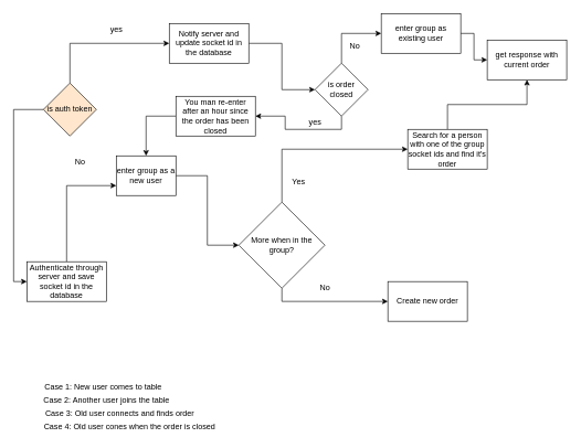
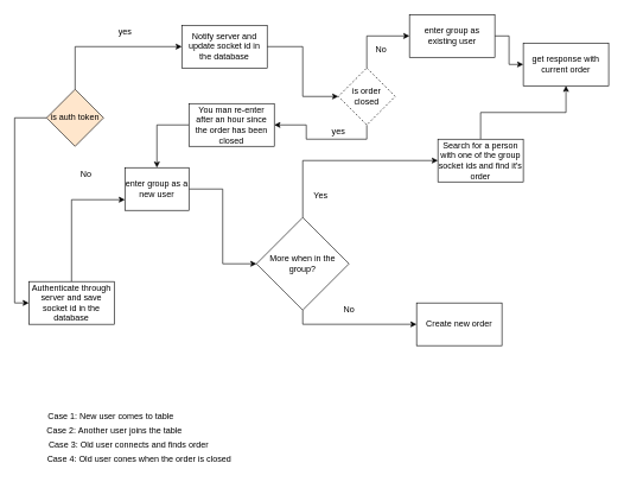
  <mxCell id="0" />
  <mxCell id="1" parent="0" />
  <mxCell id="2" style="edgeStyle=orthogonalEdgeStyle;rounded=0;orthogonalLoop=1;jettySize=auto;html=1;entryX=0;entryY=0.75;entryDx=0;entryDy=0;exitX=0.5;exitY=0;exitDx=0;exitDy=0;" edge="1" parent="1" source="3" target="20"><mxGeometry relative="1" as="geometry"><mxPoint x="100" y="285" as="targetPoint" /></mxGeometry></mxCell>
  <mxCell id="3" value="Authenticate through server and save socket id in the database" style="whiteSpace=wrap;html=1;" vertex="1" parent="1"><mxGeometry x="40" y="395" width="120" height="60" as="geometry" /></mxCell>
  <mxCell id="4" style="edgeStyle=orthogonalEdgeStyle;rounded=0;orthogonalLoop=1;jettySize=auto;html=1;entryX=0;entryY=0.5;entryDx=0;entryDy=0;exitX=0.5;exitY=0;exitDx=0;exitDy=0;" edge="1" parent="1" source="6" target="8"><mxGeometry relative="1" as="geometry"><mxPoint x="95" y="75" as="targetPoint" /></mxGeometry></mxCell>
  <mxCell id="5" style="edgeStyle=orthogonalEdgeStyle;rounded=0;orthogonalLoop=1;jettySize=auto;html=1;entryX=0;entryY=0.5;entryDx=0;entryDy=0;" edge="1" parent="1" source="6" target="3"><mxGeometry relative="1" as="geometry"><Array as="points"><mxPoint x="20" y="165" /><mxPoint x="20" y="425" /></Array></mxGeometry></mxCell>
  <mxCell id="6" value="is auth token" style="rhombus;whiteSpace=wrap;html=1;fillColor=#ffe6cc;" vertex="1" parent="1"><mxGeometry x="65" y="125" width="80" height="80" as="geometry" /></mxCell>
  <mxCell id="7" style="edgeStyle=orthogonalEdgeStyle;rounded=0;orthogonalLoop=1;jettySize=auto;html=1;exitX=1;exitY=0.5;exitDx=0;exitDy=0;entryX=0;entryY=0.5;entryDx=0;entryDy=0;" edge="1" parent="1" source="8" target="14"><mxGeometry relative="1" as="geometry" /></mxCell>
  <mxCell id="8" value="Notify server and update socket id in the database" style="whiteSpace=wrap;html=1;" vertex="1" parent="1"><mxGeometry x="255" y="35" width="120" height="60" as="geometry" /></mxCell>
  <mxCell id="9" value="yes" style="text;html=1;align=center;verticalAlign=middle;resizable=0;points=[];autosize=1;strokeColor=none;fillColor=none;" vertex="1" parent="1"><mxGeometry x="160" y="35" width="30" height="20" as="geometry" /></mxCell>
  <mxCell id="10" value="No" style="text;html=1;align=center;verticalAlign=middle;resizable=0;points=[];autosize=1;strokeColor=none;fillColor=none;" vertex="1" parent="1"><mxGeometry x="105" y="235" width="30" height="20" as="geometry" /></mxCell>
  <mxCell id="11" value="get response with current order" style="whiteSpace=wrap;html=1;" vertex="1" parent="1"><mxGeometry x="735" y="60" width="120" height="60" as="geometry" /></mxCell>
  <mxCell id="12" style="edgeStyle=orthogonalEdgeStyle;rounded=0;orthogonalLoop=1;jettySize=auto;html=1;entryX=0;entryY=0.5;entryDx=0;entryDy=0;exitX=0.5;exitY=0;exitDx=0;exitDy=0;" edge="1" parent="1" source="14" target="22"><mxGeometry relative="1" as="geometry" /></mxCell>
  <mxCell id="13" style="edgeStyle=orthogonalEdgeStyle;rounded=0;orthogonalLoop=1;jettySize=auto;html=1;exitX=0.5;exitY=1;exitDx=0;exitDy=0;" edge="1" parent="1" source="14" target="34"><mxGeometry relative="1" as="geometry" /></mxCell>
- <mxCell id="14" value="is order closed" style="rhombus;whiteSpace=wrap;html=1;" vertex="1" parent="1"><mxGeometry x="475" y="95" width="80" height="80" as="geometry" /></mxCell>
+ <mxCell id="14" value="is order closed" style="rhombus;whiteSpace=wrap;html=1;dashed=1;" vertex="1" parent="1"><mxGeometry x="475" y="95" width="80" height="80" as="geometry" /></mxCell>
  <mxCell id="15" value="yes" style="text;html=1;align=center;verticalAlign=middle;resizable=0;points=[];autosize=1;strokeColor=none;fillColor=none;" vertex="1" parent="1"><mxGeometry x="460" y="175" width="30" height="20" as="geometry" /></mxCell>
  <mxCell id="16" value="No" style="text;html=1;align=center;verticalAlign=middle;resizable=0;points=[];autosize=1;strokeColor=none;fillColor=none;" vertex="1" parent="1"><mxGeometry x="520" y="60" width="30" height="20" as="geometry" /></mxCell>
  <mxCell id="17" style="edgeStyle=orthogonalEdgeStyle;rounded=0;orthogonalLoop=1;jettySize=auto;html=1;entryX=0.5;entryY=1;entryDx=0;entryDy=0;" edge="1" parent="1" source="18" target="11"><mxGeometry relative="1" as="geometry" /></mxCell>
  <mxCell id="18" value="Search for a person with one of the group socket ids and find it's order" style="whiteSpace=wrap;html=1;" vertex="1" parent="1"><mxGeometry x="615" y="195" width="120" height="60" as="geometry" /></mxCell>
  <mxCell id="19" style="edgeStyle=orthogonalEdgeStyle;rounded=0;orthogonalLoop=1;jettySize=auto;html=1;entryX=0;entryY=0.5;entryDx=0;entryDy=0;" edge="1" parent="1" source="20" target="25"><mxGeometry relative="1" as="geometry" /></mxCell>
  <mxCell id="20" value="enter group as a new user" style="whiteSpace=wrap;html=1;" vertex="1" parent="1"><mxGeometry x="175" y="235" width="90" height="60" as="geometry" /></mxCell>
  <mxCell id="21" style="edgeStyle=orthogonalEdgeStyle;rounded=0;orthogonalLoop=1;jettySize=auto;html=1;entryX=0;entryY=0.5;entryDx=0;entryDy=0;" edge="1" parent="1" source="22" target="11"><mxGeometry relative="1" as="geometry" /></mxCell>
  <mxCell id="22" value="enter group as existing user" style="whiteSpace=wrap;html=1;" vertex="1" parent="1"><mxGeometry x="575" y="20" width="120" height="60" as="geometry" /></mxCell>
  <mxCell id="23" style="edgeStyle=orthogonalEdgeStyle;rounded=0;orthogonalLoop=1;jettySize=auto;html=1;exitX=0.5;exitY=0;exitDx=0;exitDy=0;entryX=0;entryY=0.5;entryDx=0;entryDy=0;" edge="1" parent="1" source="25" target="18"><mxGeometry relative="1" as="geometry"><mxPoint x="595" y="285" as="targetPoint" /></mxGeometry></mxCell>
  <mxCell id="24" style="edgeStyle=orthogonalEdgeStyle;rounded=0;orthogonalLoop=1;jettySize=auto;html=1;entryX=0;entryY=0.5;entryDx=0;entryDy=0;exitX=0.5;exitY=1;exitDx=0;exitDy=0;" edge="1" parent="1" source="25" target="27"><mxGeometry relative="1" as="geometry"><Array as="points"><mxPoint x="425" y="455" /></Array></mxGeometry></mxCell>
  <mxCell id="25" value="More when in the group?" style="rhombus;whiteSpace=wrap;html=1;" vertex="1" parent="1"><mxGeometry x="360" y="305" width="130" height="130" as="geometry" /></mxCell>
  <mxCell id="26" value="Yes" style="text;html=1;align=center;verticalAlign=middle;resizable=0;points=[];autosize=1;strokeColor=none;fillColor=none;" vertex="1" parent="1"><mxGeometry x="430" y="265" width="40" height="20" as="geometry" /></mxCell>
  <mxCell id="27" value="Create new order" style="whiteSpace=wrap;html=1;" vertex="1" parent="1"><mxGeometry x="585" y="425" width="120" height="60" as="geometry" /></mxCell>
  <mxCell id="28" value="No" style="text;html=1;align=center;verticalAlign=middle;resizable=0;points=[];autosize=1;strokeColor=none;fillColor=none;" vertex="1" parent="1"><mxGeometry x="475" y="425" width="30" height="20" as="geometry" /></mxCell>
  <mxCell id="29" value="Case 1: New user comes to table" style="text;html=1;align=center;verticalAlign=middle;resizable=0;points=[];autosize=1;strokeColor=none;fillColor=none;" vertex="1" parent="1"><mxGeometry x="60" y="575" width="190" height="20" as="geometry" /></mxCell>
  <mxCell id="30" value="Case 2: Another user joins the table" style="text;html=1;align=center;verticalAlign=middle;resizable=0;points=[];autosize=1;strokeColor=none;fillColor=none;" vertex="1" parent="1"><mxGeometry x="55" y="595" width="210" height="20" as="geometry" /></mxCell>
  <mxCell id="31" value="Case 3: Old user connects and finds order" style="text;html=1;align=center;verticalAlign=middle;resizable=0;points=[];autosize=1;strokeColor=none;fillColor=none;" vertex="1" parent="1"><mxGeometry x="60" y="615" width="240" height="20" as="geometry" /></mxCell>
  <mxCell id="32" value="Case 4: Old user cones when the order is closed" style="text;html=1;align=center;verticalAlign=middle;resizable=0;points=[];autosize=1;strokeColor=none;fillColor=none;" vertex="1" parent="1"><mxGeometry x="60" y="635" width="270" height="20" as="geometry" /></mxCell>
  <mxCell id="33" style="edgeStyle=orthogonalEdgeStyle;rounded=0;orthogonalLoop=1;jettySize=auto;html=1;entryX=0.5;entryY=0;entryDx=0;entryDy=0;exitX=0;exitY=0.5;exitDx=0;exitDy=0;" edge="1" parent="1" source="34" target="20"><mxGeometry relative="1" as="geometry" /></mxCell>
  <mxCell id="34" value="You man re-enter after an hour since the order has been closed" style="whiteSpace=wrap;html=1;" vertex="1" parent="1"><mxGeometry x="265" y="145" width="120" height="60" as="geometry" /></mxCell>
